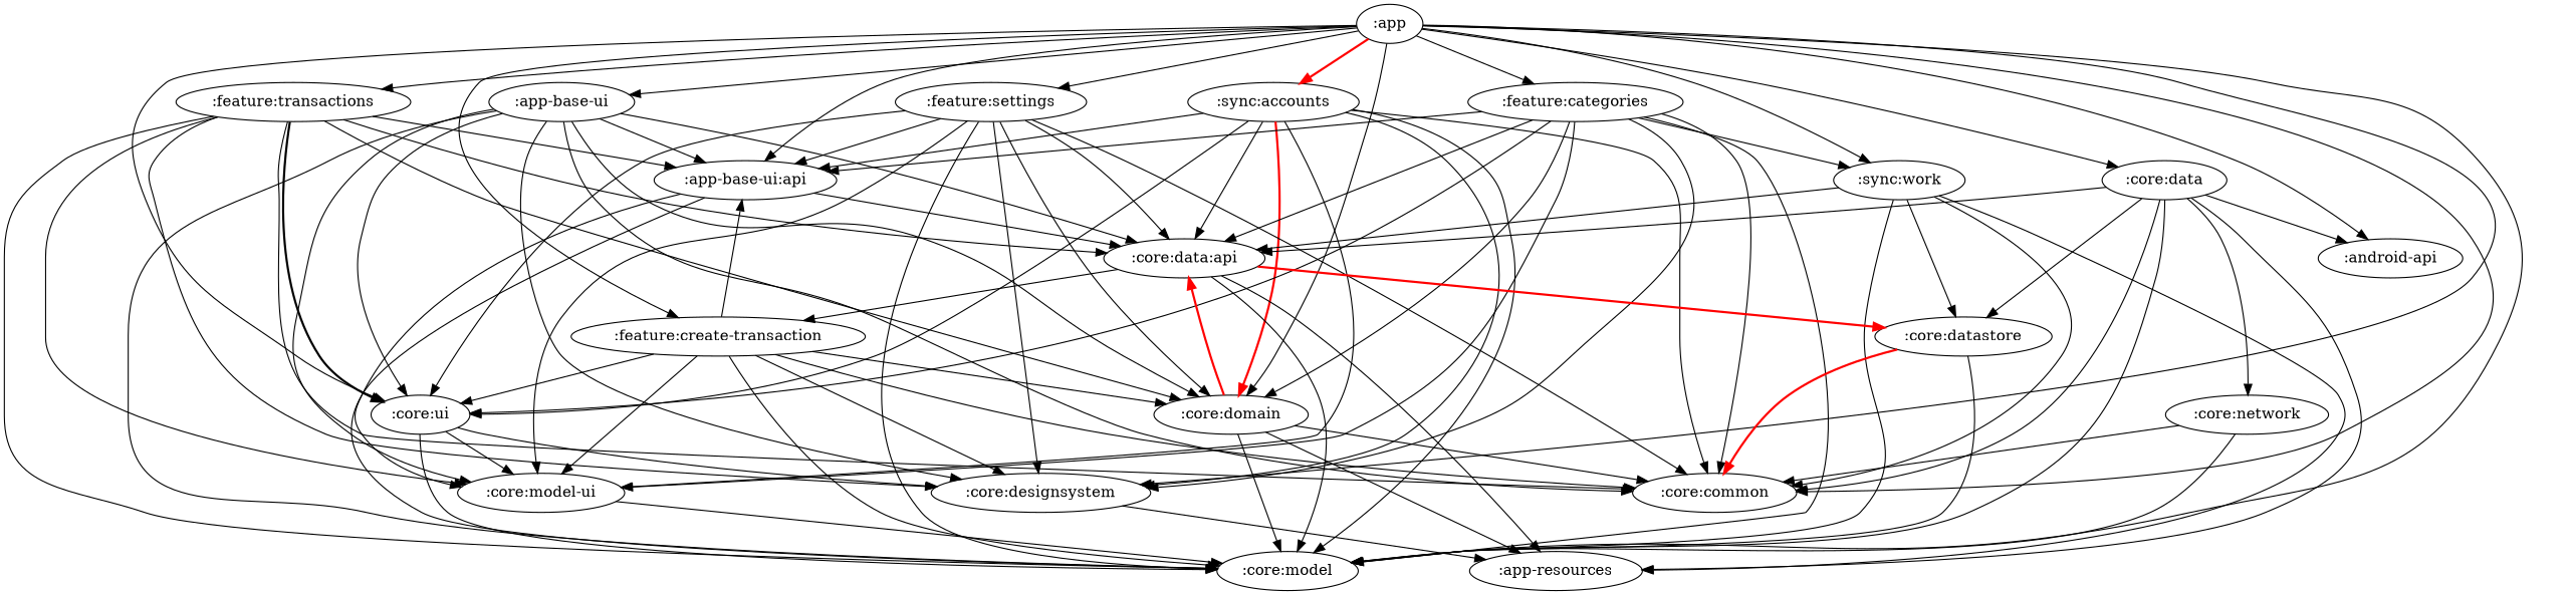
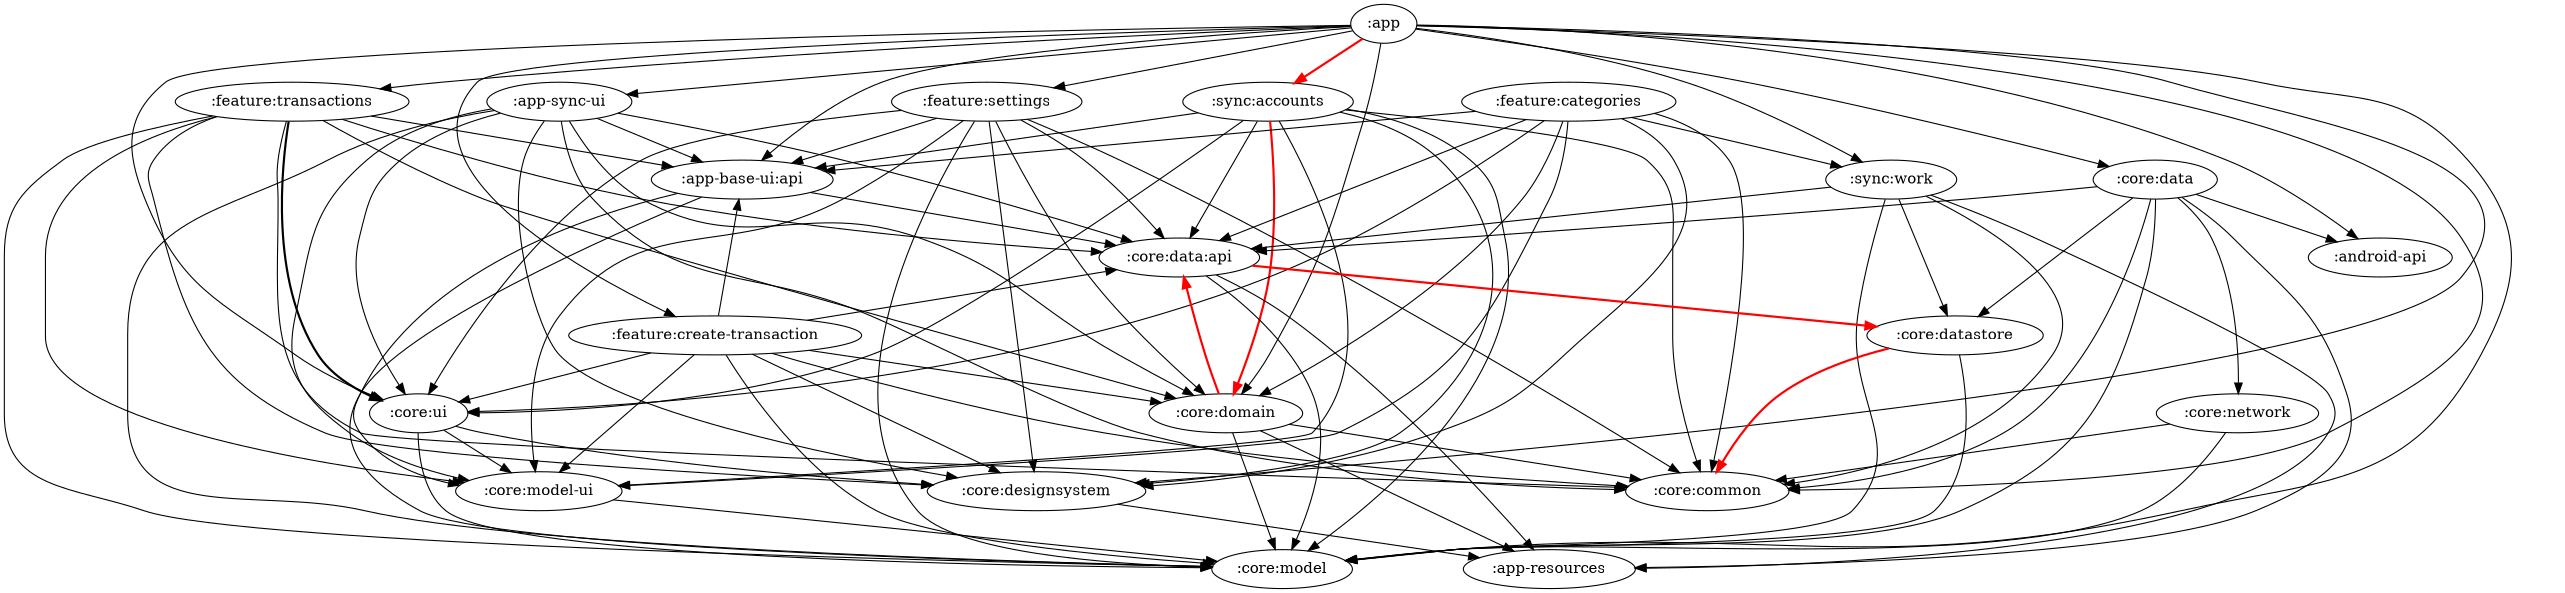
  digraph {
    n1 [label=":sync:accounts"]
    ":app"
    ":feature:transactions"
    ":feature:categories"
    ":feature:settings"
    ":feature:create-transaction"
    ":android-api"
-   ":app-base-ui"
+   ":app-base-ui" [label=":app-sync-ui"]
    ":app-base-ui:api"
    ":core:common"
    ":core:data"
    ":core:model"
    ":core:designsystem"
    ":core:ui"
    ":core:domain"
    ":sync:work"
    ":core:model-ui"
    ":core:data:api"
    ":app-resources"
    ":core:datastore"
    ":core:network"
    n1 -> ":app-base-ui:api"
    n1 -> ":core:common"
    n1 -> ":core:model"
    n1 -> ":core:designsystem"
    n1 -> ":core:ui"
    n1 -> ":core:domain" [color=red style=bold]
    n1 -> ":core:model-ui"
    n1 -> ":core:data:api"
    ":app" -> n1 [color=red style=bold]
    ":app" -> ":feature:transactions"
-   ":app" -> ":feature:categories"
    ":app" -> ":feature:settings"
    ":app" -> ":feature:create-transaction"
    ":app" -> ":android-api"
    ":app" -> ":app-base-ui"
    ":app" -> ":app-base-ui:api"
    ":app" -> ":core:common"
    ":app" -> ":core:data"
    ":app" -> ":core:model"
    ":app" -> ":core:designsystem"
    ":app" -> ":core:ui"
    ":app" -> ":core:domain"
    ":app" -> ":sync:work"
    ":feature:transactions" -> ":app-base-ui:api"
    ":feature:transactions" -> ":core:common"
    ":feature:transactions" -> ":core:model"
    ":feature:transactions" -> ":core:designsystem"
    ":feature:transactions" -> ":core:ui" [style=bold]
    ":feature:transactions" -> ":core:domain"
    ":feature:transactions" -> ":core:model-ui"
    ":feature:transactions" -> ":core:data:api"
    ":feature:categories" -> ":app-base-ui:api"
    ":feature:categories" -> ":core:common"
-   ":feature:categories" -> ":core:model"
    ":feature:categories" -> ":core:designsystem"
    ":feature:categories" -> ":core:ui"
    ":feature:categories" -> ":core:domain"
    ":feature:categories" -> ":sync:work"
    ":feature:categories" -> ":core:model-ui"
    ":feature:categories" -> ":core:data:api"
    ":feature:settings" -> ":app-base-ui:api"
    ":feature:settings" -> ":core:common"
    ":feature:settings" -> ":core:model"
    ":feature:settings" -> ":core:designsystem"
    ":feature:settings" -> ":core:ui"
    ":feature:settings" -> ":core:domain"
    ":feature:settings" -> ":core:model-ui"
    ":feature:settings" -> ":core:data:api"
    ":feature:create-transaction" -> ":app-base-ui:api"
    ":feature:create-transaction" -> ":core:common"
    ":feature:create-transaction" -> ":core:model"
    ":feature:create-transaction" -> ":core:designsystem"
    ":feature:create-transaction" -> ":core:ui"
    ":feature:create-transaction" -> ":core:domain"
    ":feature:create-transaction" -> ":core:model-ui"
-   ":core:data:api" -> ":feature:create-transaction"
+   ":feature:create-transaction" -> ":core:data:api"
    ":app-base-ui" -> ":app-base-ui:api"
    ":app-base-ui" -> ":core:common"
    ":app-base-ui" -> ":core:model"
    ":app-base-ui" -> ":core:designsystem"
    ":app-base-ui" -> ":core:ui"
    ":app-base-ui" -> ":core:domain"
    ":app-base-ui" -> ":core:model-ui"
    ":app-base-ui" -> ":core:data:api"
    ":app-base-ui:api" -> ":core:model"
    ":app-base-ui:api" -> ":core:model-ui"
    ":app-base-ui:api" -> ":core:data:api"
    ":core:data" -> ":android-api"
    ":core:data" -> ":core:common"
    ":core:data" -> ":core:model"
    ":core:data" -> ":core:data:api"
    ":core:data" -> ":app-resources"
    ":core:data" -> ":core:datastore"
    ":core:data" -> ":core:network"
    ":core:designsystem" -> ":app-resources"
    ":core:ui" -> ":core:model"
    ":core:ui" -> ":core:designsystem"
    ":core:ui" -> ":core:model-ui"
    ":core:domain" -> ":core:common"
    ":core:domain" -> ":core:model"
    ":core:domain" -> ":core:data:api" [color=red style=bold]
    ":core:domain" -> ":app-resources"
    ":sync:work" -> ":core:common"
    ":sync:work" -> ":core:model"
    ":sync:work" -> ":core:data:api"
    ":sync:work" -> ":app-resources"
    ":sync:work" -> ":core:datastore"
    ":core:model-ui" -> ":core:model"
    ":core:data:api" -> ":core:model"
    ":core:data:api" -> ":app-resources"
    ":core:data:api" -> ":core:datastore" [color=red style=bold]
    ":core:datastore" -> ":core:common" [color=red style=bold]
    ":core:datastore" -> ":core:model"
    ":core:network" -> ":core:common"
    ":core:network" -> ":core:model"
  }
